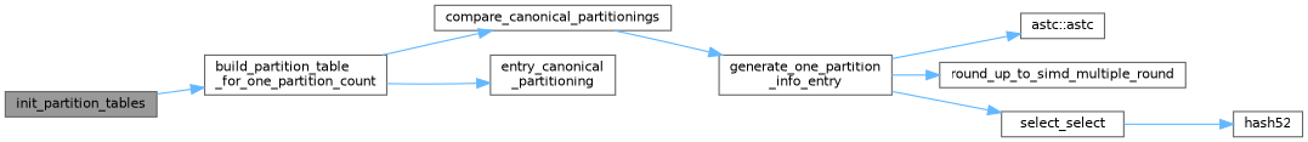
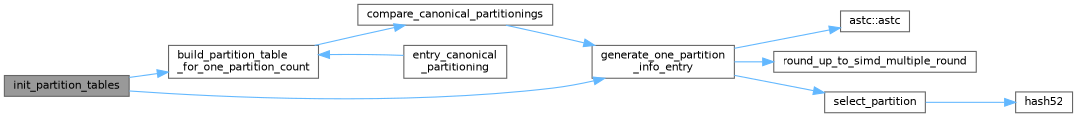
  digraph {
    rankdir=LR
    node [color=grey40 fillcolor=white fontname=Helvetica fontsize=10 shape=box style=filled]
    edge [color=steelblue1 fontname=Helvetica fontsize=10 labelfontname=Helvetica labelfontsize=10 style=solid]
    n1 [color=gray40 fillcolor=grey60 fontcolor=black height=0.2 label=init_partition_tables width=0.4]
    n2 [height=0.2 label="build_partition_table\l_for_one_partition_count" width=0.4]
    n3 [height=0.2 label="generate_one_partition\l_info_entry" width=0.4]
    n4 [height=0.2 label=compare_canonical_partitionings width=0.4]
    n5 [height=0.2 label="entry_canonical\l_partitioning" width=0.4]
    n6 [height=0.2 label="astc::astc" width=0.4]
    n7 [height=0.2 label=round_up_to_simd_multiple_round width=0.4]
-   n8 [height=0.2 label=select_select width=0.4]
+   n8 [height=0.2 label=select_partition width=0.4]
    n9 [height=0.2 label=hash52 width=0.4]
    n1 -> n2
+   n1 -> n3
    n2 -> n4
-   n2 -> n5
+   n5 -> n2
    n3 -> n6
    n3 -> n7
    n3 -> n8
    n4 -> n3
    n8 -> n9
  }
